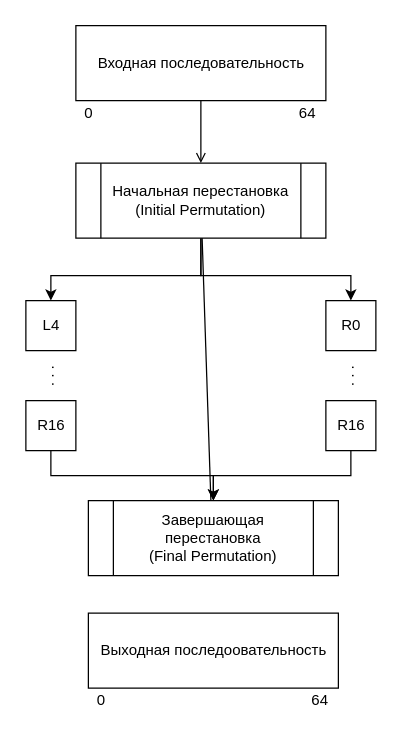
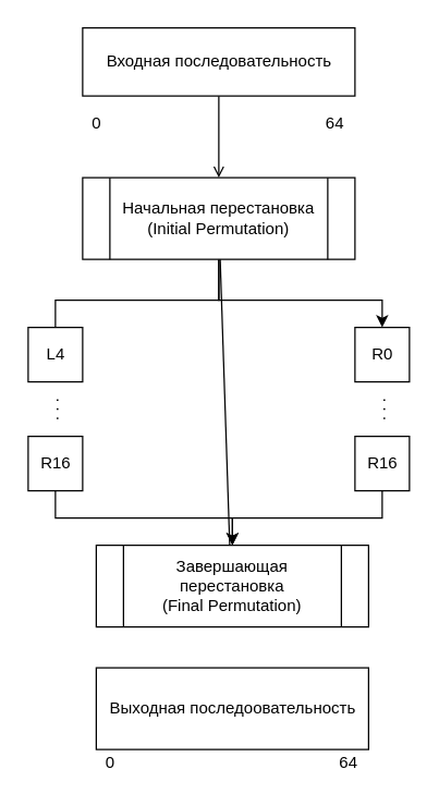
  <mxCell id="0" />
  <mxCell id="1" parent="0" />
  <mxCell id="2" style="edgeStyle=none;rounded=0;html=1;exitX=0.5;exitY=1;exitDx=0;exitDy=0;entryX=0.5;entryY=0;entryDx=0;entryDy=0;" edge="1" parent="1" source="4" target="10"><mxGeometry relative="1" as="geometry"><Array as="points"><mxPoint x="160" y="220" /><mxPoint x="280" y="220" /></Array></mxGeometry></mxCell>
- <mxCell id="3" style="edgeStyle=none;rounded=0;html=1;entryX=0.5;entryY=0;entryDx=0;entryDy=0;" edge="1" parent="1" source="4" target="9"><mxGeometry relative="1" as="geometry"><Array as="points"><mxPoint x="160" y="220" /><mxPoint x="40" y="220" /></Array></mxGeometry></mxCell>
+ <mxCell id="3" style="edgeStyle=none;rounded=0;html=1;entryX=0.5;entryY=0;entryDx=0;entryDy=0;endArrow=none;" edge="1" parent="1" source="4" target="9"><mxGeometry relative="1" as="geometry"><Array as="points"><mxPoint x="160" y="220" /><mxPoint x="40" y="220" /></Array></mxGeometry></mxCell>
  <mxCell id="4" value="Начальная перестановка&lt;br&gt;(Initial Permutation)" style="shape=process;whiteSpace=wrap;html=1;backgroundOutline=1;rotation=0;" parent="1" vertex="1"><mxGeometry x="60" y="130" width="200" height="60" as="geometry" /></mxCell>
  <mxCell id="5" style="edgeStyle=none;html=1;exitX=0.5;exitY=1;exitDx=0;exitDy=0;entryX=0.5;entryY=0;entryDx=0;entryDy=0;rounded=0;endArrow=open;endFill=0;" edge="1" parent="1" source="6" target="4"><mxGeometry relative="1" as="geometry" /></mxCell>
- <mxCell id="6" value="Входная последовательность" style="html=1;dashed=0;whitespace=wrap;" parent="1" vertex="1"><mxGeometry x="60" y="20" width="200" height="60" as="geometry" /></mxCell>
+ <mxCell id="6" value="Входная последовательность" style="html=1;dashed=0;whitespace=wrap;" parent="1" vertex="1"><mxGeometry x="60" y="20" width="200" height="50" as="geometry" /></mxCell>
  <mxCell id="7" value="0" style="text;html=1;resizable=0;autosize=1;align=center;verticalAlign=middle;points=[];fillColor=none;strokeColor=none;rounded=0;" vertex="1" parent="1"><mxGeometry x="60" y="80" width="20" height="20" as="geometry" /></mxCell>
  <mxCell id="8" value="64" style="text;html=1;resizable=0;autosize=1;align=center;verticalAlign=middle;points=[];fillColor=none;strokeColor=none;rounded=0;" vertex="1" parent="1"><mxGeometry x="230" y="80" width="30" height="20" as="geometry" /></mxCell>
  <mxCell id="9" value="L4" style="html=1;dashed=0;whitespace=wrap;" vertex="1" parent="1"><mxGeometry x="20" y="240" width="40" height="40" as="geometry" /></mxCell>
  <mxCell id="10" value="R0" style="html=1;dashed=0;whitespace=wrap;" vertex="1" parent="1"><mxGeometry x="260" y="240" width="40" height="40" as="geometry" /></mxCell>
  <mxCell id="11" style="edgeStyle=none;rounded=0;html=1;exitX=0.5;exitY=1;exitDx=0;exitDy=0;entryX=0.5;entryY=0;entryDx=0;entryDy=0;" edge="1" parent="1" source="12" target="18"><mxGeometry relative="1" as="geometry"><Array as="points"><mxPoint x="40" y="380" /><mxPoint x="170" y="380" /></Array></mxGeometry></mxCell>
  <mxCell id="12" value="R16" style="html=1;dashed=0;whitespace=wrap;" vertex="1" parent="1"><mxGeometry x="20" y="320" width="40" height="40" as="geometry" /></mxCell>
  <mxCell id="13" style="edgeStyle=none;rounded=0;html=1;exitX=0.5;exitY=1;exitDx=0;exitDy=0;entryX=0.5;entryY=0;entryDx=0;entryDy=0;" edge="1" parent="1" source="14" target="18"><mxGeometry relative="1" as="geometry"><Array as="points"><mxPoint x="280" y="380" /><mxPoint x="170" y="380" /></Array></mxGeometry></mxCell>
  <mxCell id="14" value="R16" style="html=1;dashed=0;whitespace=wrap;" vertex="1" parent="1"><mxGeometry x="260" y="320" width="40" height="40" as="geometry" /></mxCell>
  <mxCell id="15" value=". . ." style="text;html=1;resizable=0;autosize=1;align=center;verticalAlign=middle;points=[];fillColor=none;strokeColor=none;rounded=0;rotation=90;" vertex="1" parent="1"><mxGeometry x="30" y="290" width="30" height="20" as="geometry" /></mxCell>
  <mxCell id="16" value=". . ." style="text;html=1;resizable=0;autosize=1;align=center;verticalAlign=middle;points=[];fillColor=none;strokeColor=none;rounded=0;rotation=90;" vertex="1" parent="1"><mxGeometry x="270" y="290" width="30" height="20" as="geometry" /></mxCell>
  <mxCell id="17" style="edgeStyle=none;rounded=0;html=1;exitX=0.5;exitY=1;exitDx=0;exitDy=0;endArrow=none;endFill=0;" edge="1" parent="1" source="18" target="4"><mxGeometry relative="1" as="geometry" /></mxCell>
  <mxCell id="18" value="Завершающая перестановка&lt;br&gt;(Final Permutation)" style="shape=process;whiteSpace=wrap;html=1;backgroundOutline=1;rotation=0;" vertex="1" parent="1"><mxGeometry x="70" y="400" width="200" height="60" as="geometry" /></mxCell>
  <mxCell id="19" value="Выходная последоовательность" style="html=1;dashed=0;whitespace=wrap;" vertex="1" parent="1"><mxGeometry x="70" y="490" width="200" height="60" as="geometry" /></mxCell>
  <mxCell id="20" value="0" style="text;html=1;resizable=0;autosize=1;align=center;verticalAlign=middle;points=[];fillColor=none;strokeColor=none;rounded=0;" vertex="1" parent="1"><mxGeometry x="70" y="550" width="20" height="20" as="geometry" /></mxCell>
  <mxCell id="21" value="64" style="text;html=1;resizable=0;autosize=1;align=center;verticalAlign=middle;points=[];fillColor=none;strokeColor=none;rounded=0;" vertex="1" parent="1"><mxGeometry x="240" y="550" width="30" height="20" as="geometry" /></mxCell>
